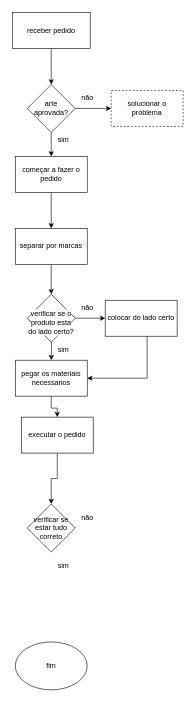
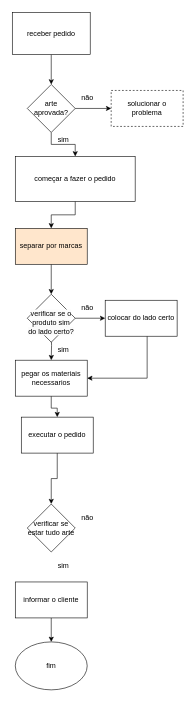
  <mxCell id="0" />
  <mxCell id="1" parent="0" />
  <mxCell id="2" value="" style="edgeStyle=orthogonalEdgeStyle;rounded=0;orthogonalLoop=1;jettySize=auto;html=1;" edge="1" parent="1" source="3" target="6"><mxGeometry relative="1" as="geometry" /></mxCell>
- <mxCell id="3" value="receber pedido" style="whiteSpace=wrap;html=1;" vertex="1" parent="1"><mxGeometry x="20" y="20" width="130" height="60" as="geometry" /></mxCell>
+ <mxCell id="3" value="receber pedido" style="whiteSpace=wrap;html=1;" vertex="1" parent="1"><mxGeometry x="20" y="20" width="130" height="70" as="geometry" /></mxCell>
  <mxCell id="4" value="" style="edgeStyle=orthogonalEdgeStyle;rounded=0;orthogonalLoop=1;jettySize=auto;html=1;" edge="1" parent="1" source="6" target="8"><mxGeometry relative="1" as="geometry" /></mxCell>
  <mxCell id="5" value="" style="edgeStyle=orthogonalEdgeStyle;rounded=0;orthogonalLoop=1;jettySize=auto;html=1;" edge="1" parent="1" source="6" target="9"><mxGeometry relative="1" as="geometry" /></mxCell>
  <mxCell id="6" value="arte aprovada?" style="rhombus;whiteSpace=wrap;html=1;" vertex="1" parent="1"><mxGeometry x="45" y="140" width="80" height="80" as="geometry" /></mxCell>
  <mxCell id="7" value="" style="edgeStyle=orthogonalEdgeStyle;rounded=0;orthogonalLoop=1;jettySize=auto;html=1;" edge="1" parent="1" source="8" target="13"><mxGeometry relative="1" as="geometry" /></mxCell>
- <mxCell id="8" value="começar a fazer o pedido" style="whiteSpace=wrap;html=1;" vertex="1" parent="1"><mxGeometry x="25" y="260" width="120" height="60" as="geometry" /></mxCell>
+ <mxCell id="8" value="começar a fazer o pedido" style="whiteSpace=wrap;html=1;" vertex="1" parent="1"><mxGeometry x="25" y="260" width="200" height="75" as="geometry" /></mxCell>
  <mxCell id="9" value="solucionar o problema" style="whiteSpace=wrap;html=1;dashed=1;" vertex="1" parent="1"><mxGeometry x="185" y="150" width="120" height="60" as="geometry" /></mxCell>
  <mxCell id="10" value="sim" style="text;html=1;align=center;verticalAlign=middle;resizable=0;points=[];autosize=1;strokeColor=none;fillColor=none;" vertex="1" parent="1"><mxGeometry x="85" y="218" width="40" height="30" as="geometry" /></mxCell>
  <mxCell id="11" value="não" style="text;html=1;align=center;verticalAlign=middle;resizable=0;points=[];autosize=1;strokeColor=none;fillColor=none;" vertex="1" parent="1"><mxGeometry x="125" y="148" width="40" height="30" as="geometry" /></mxCell>
  <mxCell id="12" value="" style="edgeStyle=orthogonalEdgeStyle;rounded=0;orthogonalLoop=1;jettySize=auto;html=1;" edge="1" parent="1" source="13" target="26"><mxGeometry relative="1" as="geometry" /></mxCell>
- <mxCell id="13" value="separar por marcas" style="whiteSpace=wrap;html=1;" vertex="1" parent="1"><mxGeometry x="25" y="380" width="120" height="60" as="geometry" /></mxCell>
+ <mxCell id="13" value="separar por marcas" style="whiteSpace=wrap;html=1;fillColor=#ffe6cc;" vertex="1" parent="1"><mxGeometry x="25" y="380" width="120" height="60" as="geometry" /></mxCell>
  <mxCell id="14" value="" style="edgeStyle=orthogonalEdgeStyle;rounded=0;orthogonalLoop=1;jettySize=auto;html=1;" edge="1" parent="1" target="16"><mxGeometry relative="1" as="geometry"><mxPoint x="85" y="550" as="sourcePoint" /></mxGeometry></mxCell>
  <mxCell id="15" value="" style="edgeStyle=orthogonalEdgeStyle;rounded=0;orthogonalLoop=1;jettySize=auto;html=1;" edge="1" parent="1" source="16" target="18"><mxGeometry relative="1" as="geometry" /></mxCell>
  <mxCell id="16" value="pegar os materiais necessarios" style="whiteSpace=wrap;html=1;" vertex="1" parent="1"><mxGeometry x="25" y="600" width="120" height="60" as="geometry" /></mxCell>
  <mxCell id="17" value="" style="edgeStyle=orthogonalEdgeStyle;rounded=0;orthogonalLoop=1;jettySize=auto;html=1;" edge="1" parent="1" source="18" target="19"><mxGeometry relative="1" as="geometry" /></mxCell>
  <mxCell id="18" value="executar o pedido" style="whiteSpace=wrap;html=1;" vertex="1" parent="1"><mxGeometry x="35" y="695" width="120" height="60" as="geometry" /></mxCell>
- <mxCell id="19" value="verificar se estar tudo correto" style="rhombus;whiteSpace=wrap;html=1;" vertex="1" parent="1"><mxGeometry x="45" y="840" width="80" height="80" as="geometry" /></mxCell>
+ <mxCell id="19" value="verificar se estar tudo arte" style="rhombus;whiteSpace=wrap;html=1;" vertex="1" parent="1"><mxGeometry x="45" y="840" width="80" height="80" as="geometry" /></mxCell>
+ <mxCell id="20" value="" style="edgeStyle=orthogonalEdgeStyle;rounded=0;orthogonalLoop=1;jettySize=auto;html=1;" edge="1" parent="1" source="21" target="24"><mxGeometry relative="1" as="geometry" /></mxCell>
+ <mxCell id="21" value="informar o cliente" style="whiteSpace=wrap;html=1;" vertex="1" parent="1"><mxGeometry x="25" y="970" width="120" height="60" as="geometry" /></mxCell>
  <mxCell id="22" value="não" style="text;html=1;align=center;verticalAlign=middle;resizable=0;points=[];autosize=1;strokeColor=none;fillColor=none;" vertex="1" parent="1"><mxGeometry x="125" y="848" width="40" height="30" as="geometry" /></mxCell>
  <mxCell id="23" value="sim" style="text;html=1;align=center;verticalAlign=middle;resizable=0;points=[];autosize=1;strokeColor=none;fillColor=none;" vertex="1" parent="1"><mxGeometry x="85" y="928" width="40" height="30" as="geometry" /></mxCell>
  <mxCell id="24" value="fim" style="ellipse;whiteSpace=wrap;html=1;" vertex="1" parent="1"><mxGeometry x="25" y="1070" width="120" height="80" as="geometry" /></mxCell>
  <mxCell id="25" value="" style="edgeStyle=orthogonalEdgeStyle;rounded=0;orthogonalLoop=1;jettySize=auto;html=1;" edge="1" parent="1" source="26" target="28"><mxGeometry relative="1" as="geometry" /></mxCell>
- <mxCell id="26" value="&lt;br&gt;&lt;br style=&quot;forced-color-adjust: none; color: rgb(0, 0, 0); font-family: Helvetica; font-size: 12px; font-style: normal; font-variant-ligatures: normal; font-variant-caps: normal; font-weight: 400; letter-spacing: normal; orphans: 2; text-align: center; text-indent: 0px; text-transform: none; widows: 2; word-spacing: 0px; -webkit-text-stroke-width: 0px; white-space: normal; background-color: rgb(251, 251, 251); text-decoration-thickness: initial; text-decoration-style: initial; text-decoration-color: initial;&quot;&gt;&lt;span style=&quot;forced-color-adjust: none; color: rgb(0, 0, 0); font-family: Helvetica; font-size: 12px; font-style: normal; font-variant-ligatures: normal; font-variant-caps: normal; font-weight: 400; letter-spacing: normal; orphans: 2; text-align: center; text-indent: 0px; text-transform: none; widows: 2; word-spacing: 0px; -webkit-text-stroke-width: 0px; white-space: normal; text-decoration-thickness: initial; text-decoration-style: initial; text-decoration-color: initial; background-color: rgb(251, 251, 251); float: none; display: inline !important;&quot;&gt;verificar se o produto esta do lado certo?&lt;/span&gt;&lt;br style=&quot;forced-color-adjust: none; color: rgb(0, 0, 0); font-family: Helvetica; font-size: 12px; font-style: normal; font-variant-ligatures: normal; font-variant-caps: normal; font-weight: 400; letter-spacing: normal; orphans: 2; text-align: center; text-indent: 0px; text-transform: none; widows: 2; word-spacing: 0px; -webkit-text-stroke-width: 0px; white-space: normal; background-color: rgb(251, 251, 251); text-decoration-thickness: initial; text-decoration-style: initial; text-decoration-color: initial;&quot;&gt;&lt;div&gt;&lt;br/&gt;&lt;/div&gt;" style="rhombus;whiteSpace=wrap;html=1;" vertex="1" parent="1"><mxGeometry x="45" y="490" width="80" height="80" as="geometry" /></mxCell>
+ <mxCell id="26" value="&lt;br&gt;&lt;br style=&quot;forced-color-adjust: none; color: rgb(0, 0, 0); font-family: Helvetica; font-size: 12px; font-style: normal; font-variant-ligatures: normal; font-variant-caps: normal; font-weight: 400; letter-spacing: normal; orphans: 2; text-align: center; text-indent: 0px; text-transform: none; widows: 2; word-spacing: 0px; -webkit-text-stroke-width: 0px; white-space: normal; background-color: rgb(251, 251, 251); text-decoration-thickness: initial; text-decoration-style: initial; text-decoration-color: initial;&quot;&gt;&lt;span style=&quot;forced-color-adjust: none; color: rgb(0, 0, 0); font-family: Helvetica; font-size: 12px; font-style: normal; font-variant-ligatures: normal; font-variant-caps: normal; font-weight: 400; letter-spacing: normal; orphans: 2; text-align: center; text-indent: 0px; text-transform: none; widows: 2; word-spacing: 0px; -webkit-text-stroke-width: 0px; white-space: normal; text-decoration-thickness: initial; text-decoration-style: initial; text-decoration-color: initial; background-color: rgb(251, 251, 251); float: none; display: inline !important;&quot;&gt;verificar se o produto sim do lado certo?&lt;/span&gt;&lt;br style=&quot;forced-color-adjust: none; color: rgb(0, 0, 0); font-family: Helvetica; font-size: 12px; font-style: normal; font-variant-ligatures: normal; font-variant-caps: normal; font-weight: 400; letter-spacing: normal; orphans: 2; text-align: center; text-indent: 0px; text-transform: none; widows: 2; word-spacing: 0px; -webkit-text-stroke-width: 0px; white-space: normal; background-color: rgb(251, 251, 251); text-decoration-thickness: initial; text-decoration-style: initial; text-decoration-color: initial;&quot;&gt;&lt;div&gt;&lt;br/&gt;&lt;/div&gt;" style="rhombus;whiteSpace=wrap;html=1;" vertex="1" parent="1"><mxGeometry x="45" y="490" width="80" height="80" as="geometry" /></mxCell>
  <mxCell id="27" style="edgeStyle=orthogonalEdgeStyle;rounded=0;orthogonalLoop=1;jettySize=auto;html=1;entryX=1;entryY=0.5;entryDx=0;entryDy=0;" edge="1" parent="1" source="28" target="16"><mxGeometry relative="1" as="geometry"><mxPoint x="215" y="620" as="targetPoint" /><Array as="points"><mxPoint x="245" y="630" /></Array></mxGeometry></mxCell>
  <mxCell id="28" value="colocar do lado certo" style="whiteSpace=wrap;html=1;" vertex="1" parent="1"><mxGeometry x="175" y="500" width="120" height="60" as="geometry" /></mxCell>
  <mxCell id="29" value="não" style="text;html=1;align=center;verticalAlign=middle;resizable=0;points=[];autosize=1;strokeColor=none;fillColor=none;" vertex="1" parent="1"><mxGeometry x="125" y="498" width="40" height="30" as="geometry" /></mxCell>
  <mxCell id="30" value="sim" style="text;html=1;align=center;verticalAlign=middle;resizable=0;points=[];autosize=1;strokeColor=none;fillColor=none;" vertex="1" parent="1"><mxGeometry x="85" y="568" width="40" height="30" as="geometry" /></mxCell>
